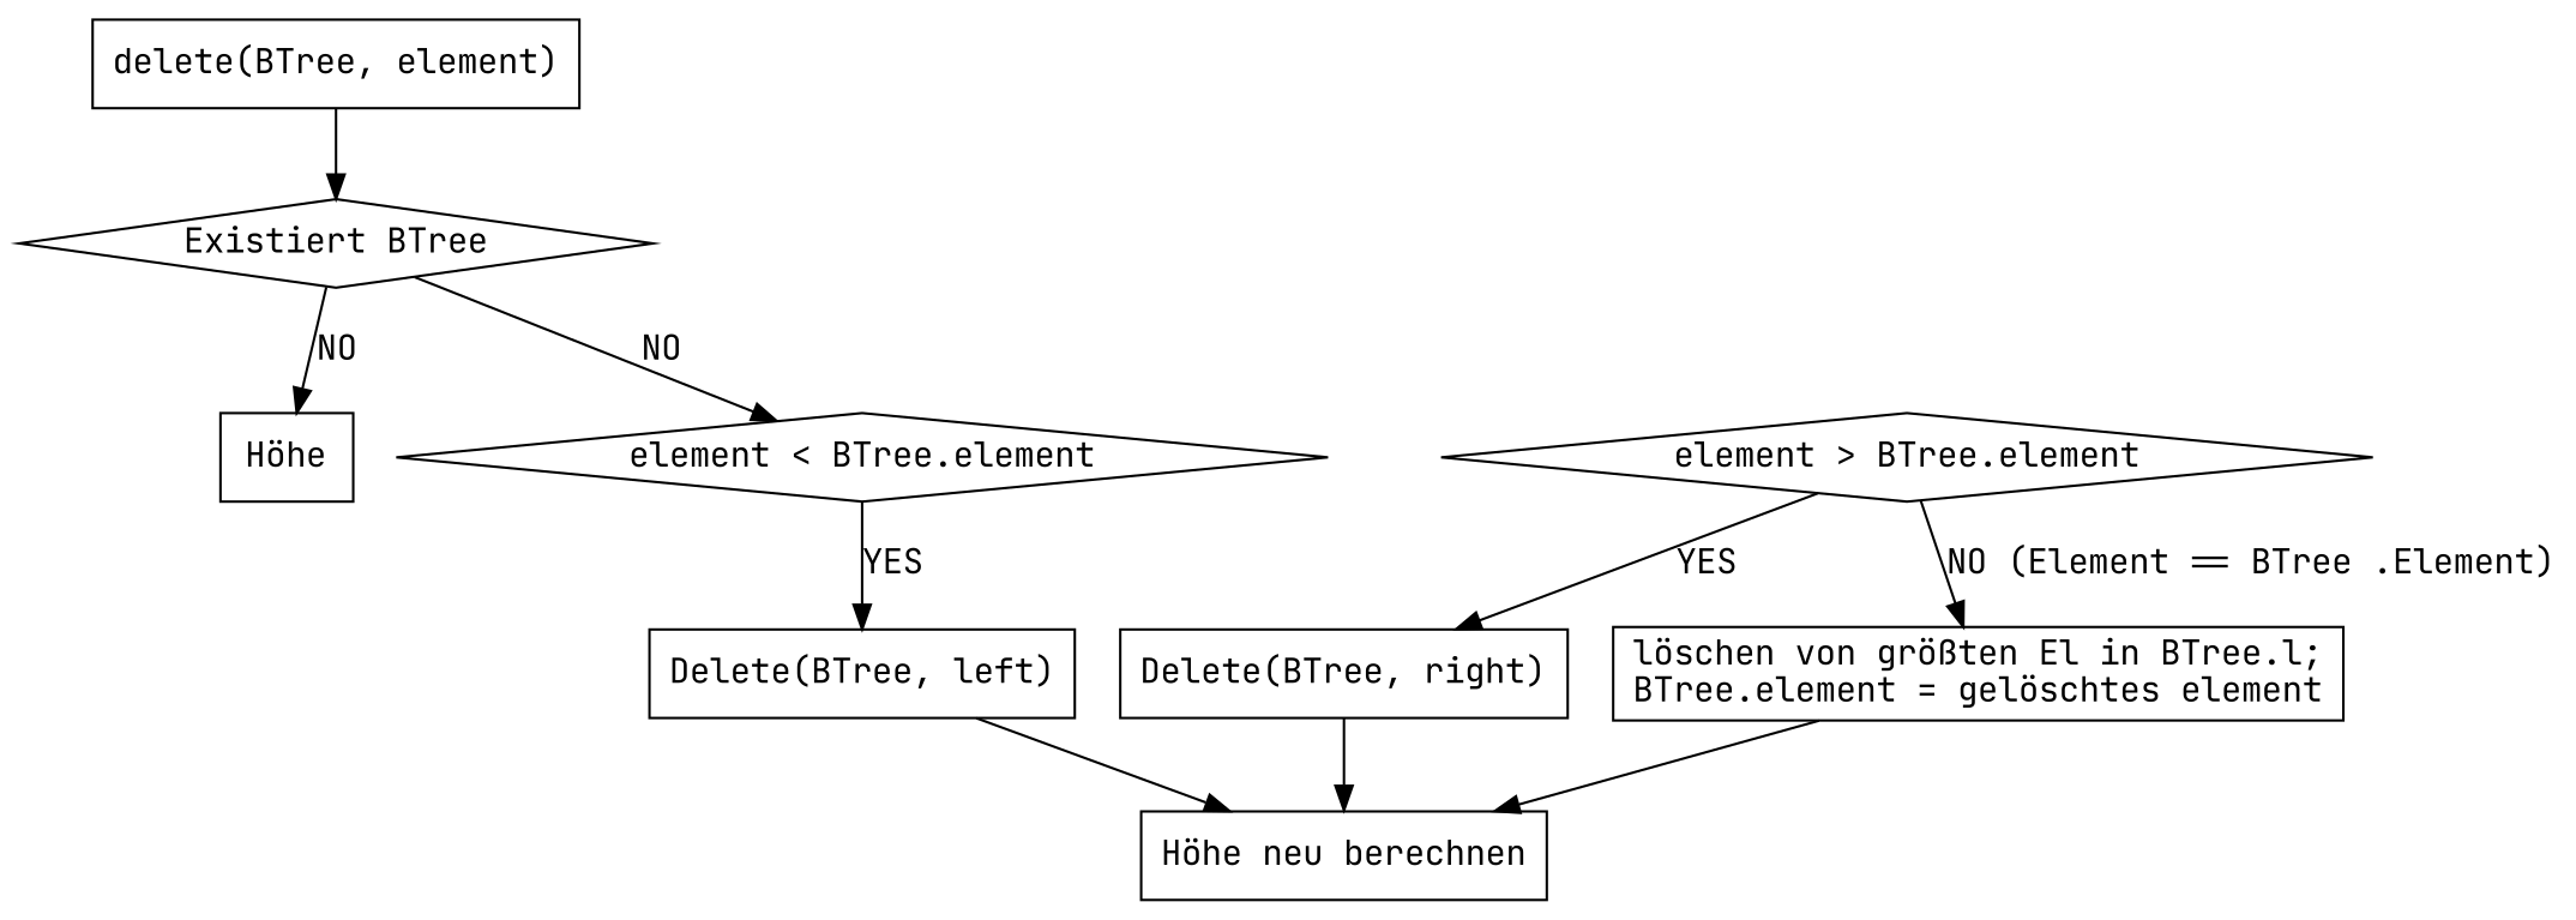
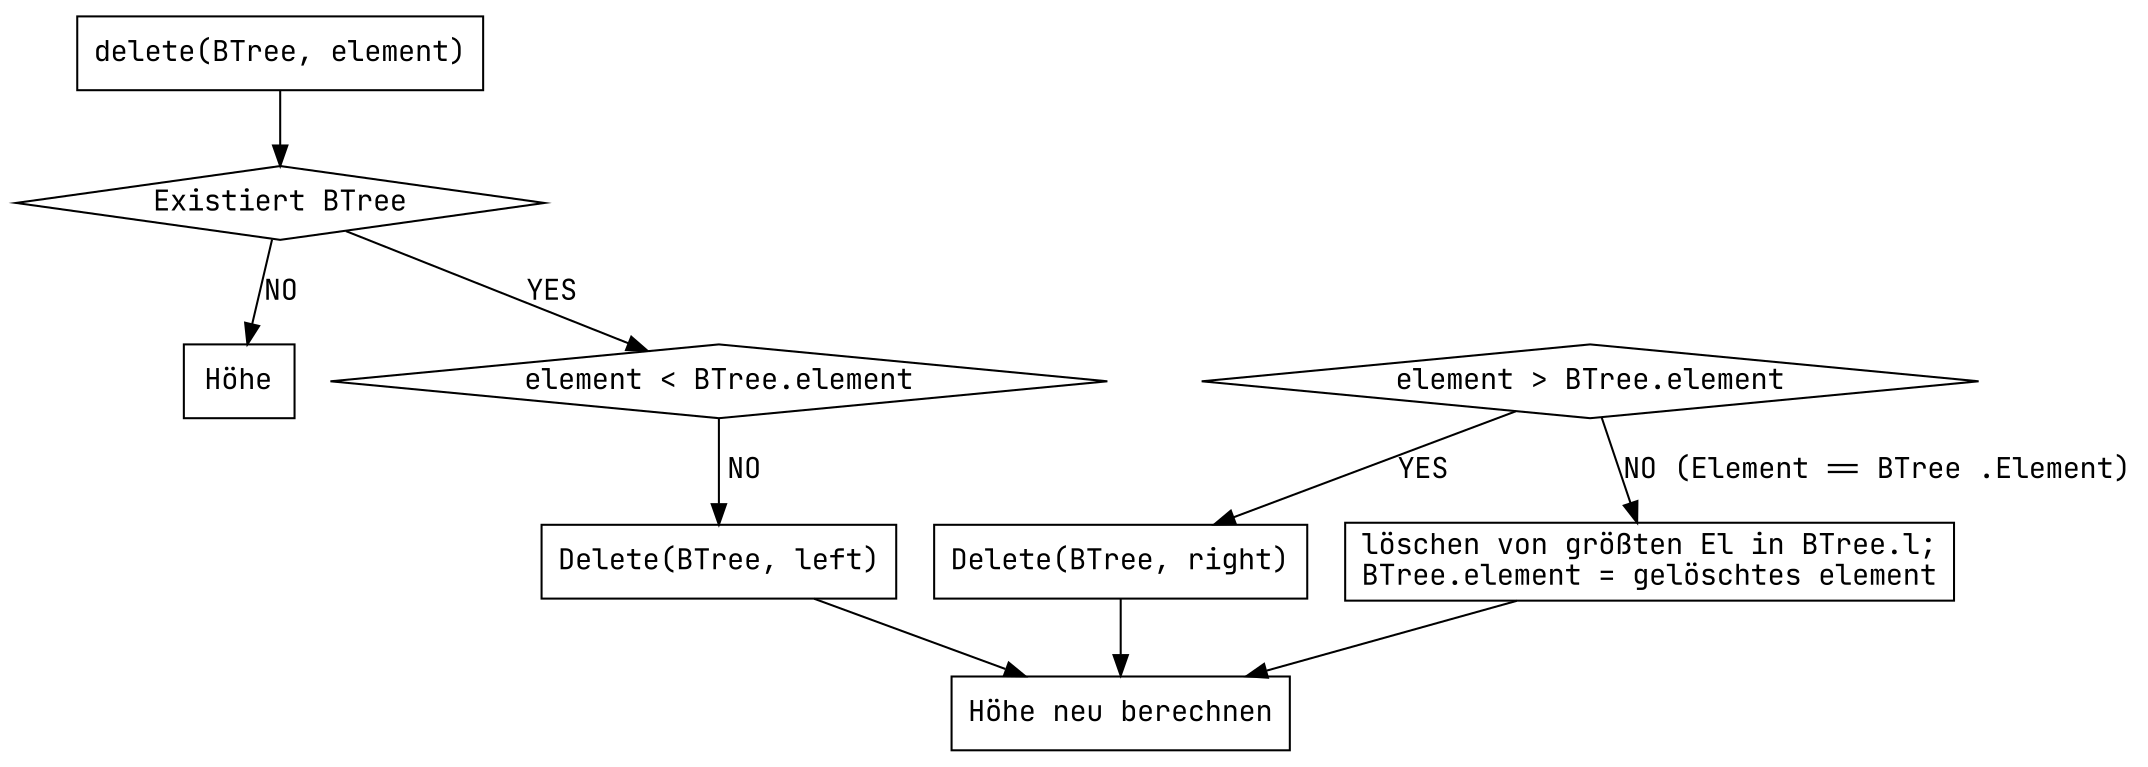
  digraph {
    compound=true
    fontname="JetBrains Mono"
    node [fontname="JetBrains Mono" shape=box]
    edge [fontname="JetBrains Mono"]
    n1 [label="delete(BTree, element)"]
    n2 [label="Existiert BTree" shape=diamond]
    n3 [label="Höhe"]
    n4 [label="element < BTree.element" shape=diamond]
    n5 [label="Delete(BTree, left)"]
    n6 [label="Höhe neu berechnen"]
    n7 [label="element > BTree.element" shape=diamond]
    n8 [label="Delete(BTree, right)"]
    n9 [label="löschen von größten El in BTree.l;\nBTree.element = gelöschtes element"]
    n1 -> n2
    n2 -> n3 [label=NO]
-   n2 -> n4 [label=NO]
-   n4 -> n5 [label=YES]
+   n2 -> n4 [label=YES]
+   n4 -> n5 [label=NO]
    n5 -> n6
    n7 -> n8 [label=YES]
    n7 -> n9 [label="NO (Element == BTree .Element)"]
    n8 -> n6
    n9 -> n6
  }
